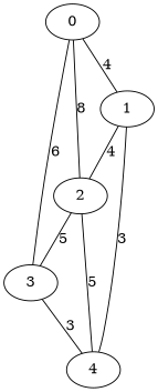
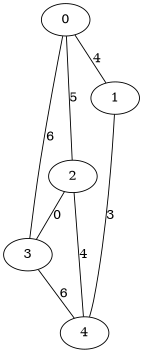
  graph {
    0
    3
    1
    2
    4
    0 -- 3 [label=6]
    0 -- 1 [label=4]
-   0 -- 2 [label=8]
-   3 -- 4 [label=3]
-   1 -- 2 [label=4]
+   0 -- 2 [label=5]
+   3 -- 4 [label=6]
    1 -- 4 [label=3]
-   2 -- 3 [label=5]
-   2 -- 4 [label=5]
+   2 -- 3 [label=0]
+   2 -- 4 [label=4]
  }
